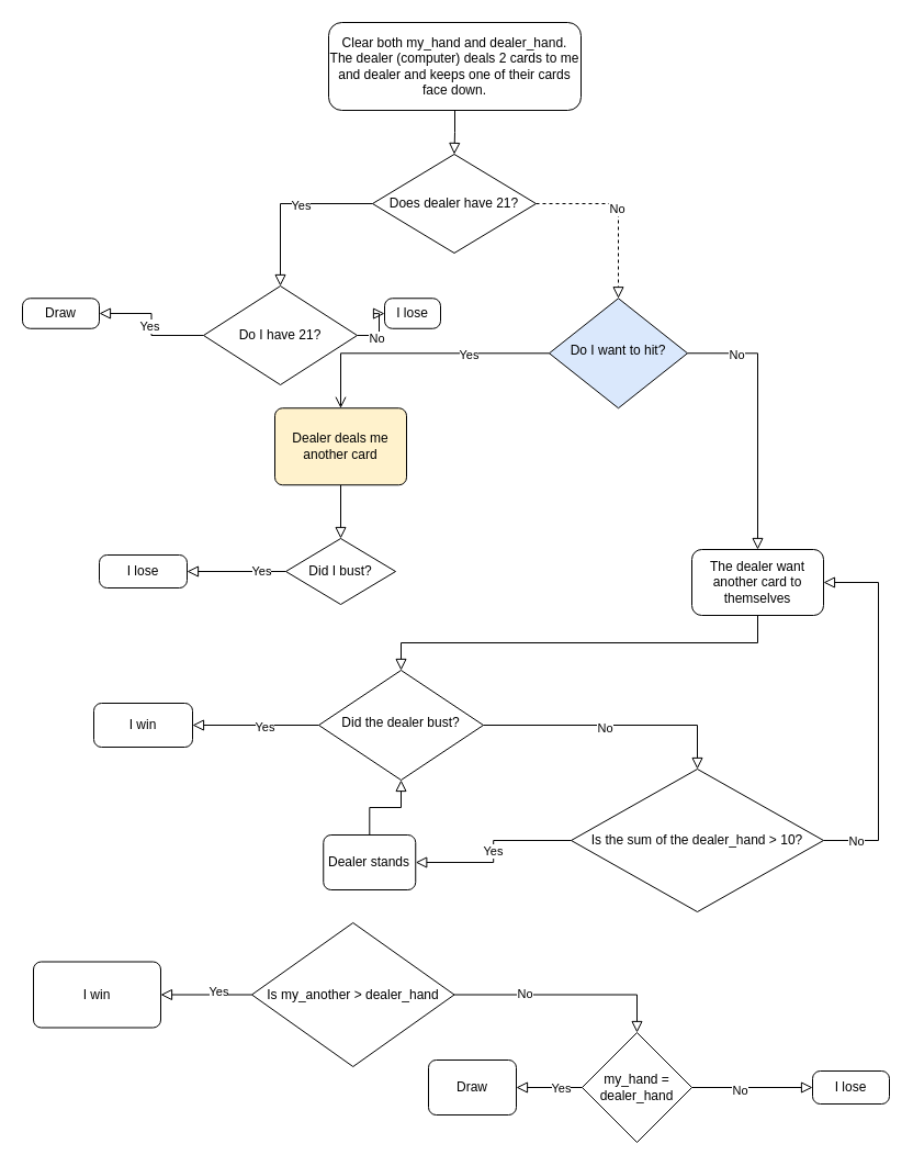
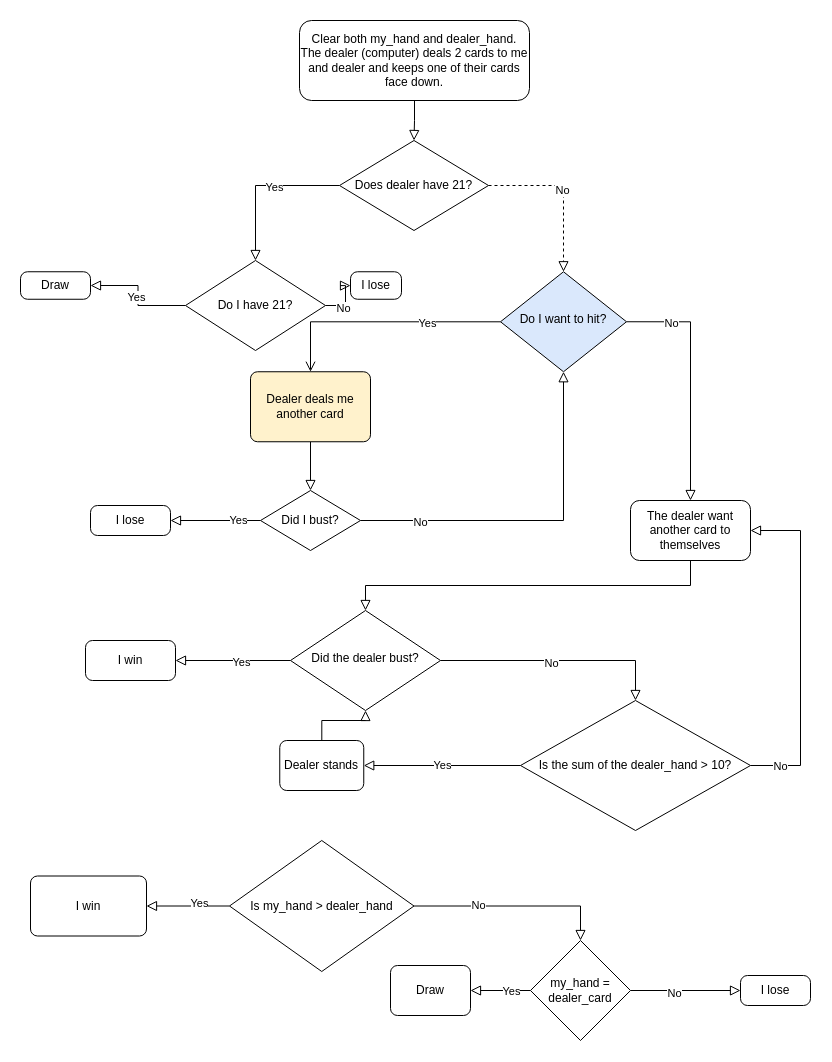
  <mxCell id="0" />
  <mxCell id="1" parent="0" />
  <mxCell id="2" style="edgeStyle=orthogonalEdgeStyle;rounded=0;orthogonalLoop=1;jettySize=auto;html=1;entryX=0.5;entryY=0;entryDx=0;entryDy=0;entryPerimeter=0;endArrow=block;endFill=0;endSize=8;" edge="1" parent="1" source="3" target="39"><mxGeometry relative="1" as="geometry" /></mxCell>
  <mxCell id="3" value="Clear both my_hand and dealer_hand. The dealer (computer) deals 2 cards to me and dealer and keeps one of their cards face down." style="rounded=1;whiteSpace=wrap;html=1;fontSize=12;glass=0;strokeWidth=1;shadow=0;" parent="1" vertex="1"><mxGeometry x="299" y="20" width="230" height="80" as="geometry" /></mxCell>
  <mxCell id="4" style="edgeStyle=orthogonalEdgeStyle;rounded=0;orthogonalLoop=1;jettySize=auto;html=1;exitX=0.5;exitY=1;exitDx=0;exitDy=0;entryX=0.5;entryY=0;entryDx=0;entryDy=0;endArrow=block;endFill=0;endSize=8;" edge="1" parent="1" source="5" target="10"><mxGeometry relative="1" as="geometry" /></mxCell>
  <mxCell id="5" value="The dealer want another card to themselves" style="rounded=1;whiteSpace=wrap;html=1;fontSize=12;glass=0;strokeWidth=1;shadow=0;" parent="1" vertex="1"><mxGeometry x="630" y="500" width="120" height="60" as="geometry" /></mxCell>
  <mxCell id="6" style="edgeStyle=orthogonalEdgeStyle;rounded=0;orthogonalLoop=1;jettySize=auto;html=1;endArrow=block;endFill=0;endSize=8;entryX=0.5;entryY=0;entryDx=0;entryDy=0;entryPerimeter=0;" edge="1" parent="1" source="10" target="15"><mxGeometry relative="1" as="geometry"><mxPoint x="730" y="370" as="targetPoint" /></mxGeometry></mxCell>
  <mxCell id="7" value="&lt;div&gt;No&lt;/div&gt;" style="edgeLabel;html=1;align=center;verticalAlign=middle;resizable=0;points=[];" vertex="1" connectable="0" parent="6"><mxGeometry x="-0.067" y="-2" relative="1" as="geometry"><mxPoint as="offset" /></mxGeometry></mxCell>
  <mxCell id="8" style="edgeStyle=orthogonalEdgeStyle;rounded=0;orthogonalLoop=1;jettySize=auto;html=1;entryX=1;entryY=0.5;entryDx=0;entryDy=0;endArrow=block;endFill=0;endSize=8;" edge="1" parent="1" source="10" target="55"><mxGeometry relative="1" as="geometry" /></mxCell>
  <mxCell id="9" value="Yes" style="edgeLabel;html=1;align=center;verticalAlign=middle;resizable=0;points=[];" vertex="1" connectable="0" parent="8"><mxGeometry x="-0.133" y="1" relative="1" as="geometry"><mxPoint as="offset" /></mxGeometry></mxCell>
  <mxCell id="10" value="Did the dealer bust?" style="rhombus;whiteSpace=wrap;html=1;shadow=0;fontFamily=Helvetica;fontSize=12;align=center;strokeWidth=1;spacing=6;spacingTop=-4;" parent="1" vertex="1"><mxGeometry x="290" y="610" width="150" height="100" as="geometry" /></mxCell>
  <mxCell id="11" value="I win" style="rounded=1;whiteSpace=wrap;html=1;absoluteArcSize=1;arcSize=14;strokeWidth=1;" vertex="1" parent="1"><mxGeometry x="30" y="875.5" width="116" height="60" as="geometry" /></mxCell>
  <mxCell id="12" value="&lt;div&gt;Yes&lt;/div&gt;" style="edgeStyle=orthogonalEdgeStyle;rounded=0;orthogonalLoop=1;jettySize=auto;html=1;endArrow=block;endFill=0;endSize=8;" edge="1" parent="1" source="15" target="17"><mxGeometry relative="1" as="geometry" /></mxCell>
  <mxCell id="13" style="edgeStyle=orthogonalEdgeStyle;rounded=0;orthogonalLoop=1;jettySize=auto;html=1;exitX=1;exitY=0.5;exitDx=0;exitDy=0;exitPerimeter=0;entryX=1;entryY=0.5;entryDx=0;entryDy=0;endArrow=block;endFill=0;endSize=8;" edge="1" parent="1" source="15" target="5"><mxGeometry relative="1" as="geometry"><Array as="points"><mxPoint x="800" y="765" /><mxPoint x="800" y="530" /></Array></mxGeometry></mxCell>
  <mxCell id="14" value="No" style="edgeLabel;html=1;align=center;verticalAlign=middle;resizable=0;points=[];" vertex="1" connectable="0" parent="13"><mxGeometry x="-0.829" relative="1" as="geometry"><mxPoint as="offset" /></mxGeometry></mxCell>
  <mxCell id="15" value="Is the sum of the dealer_hand &amp;gt; 10?" style="strokeWidth=1;html=1;shape=mxgraph.flowchart.decision;whiteSpace=wrap;" vertex="1" parent="1"><mxGeometry x="520" y="700" width="230" height="130" as="geometry" /></mxCell>
  <mxCell id="16" style="edgeStyle=orthogonalEdgeStyle;rounded=0;orthogonalLoop=1;jettySize=auto;html=1;endArrow=block;endFill=0;endSize=8;" edge="1" parent="1" source="17" target="10"><mxGeometry relative="1" as="geometry" /></mxCell>
- <mxCell id="17" value="Dealer stands" style="rounded=1;whiteSpace=wrap;html=1;absoluteArcSize=1;arcSize=14;strokeWidth=1;" vertex="1" parent="1"><mxGeometry x="294.25" y="760" width="84" height="50" as="geometry" /></mxCell>
+ <mxCell id="17" value="Dealer stands" style="rounded=1;whiteSpace=wrap;html=1;absoluteArcSize=1;arcSize=14;strokeWidth=1;" vertex="1" parent="1"><mxGeometry x="279.25" y="740" width="84" height="50" as="geometry" /></mxCell>
  <mxCell id="18" style="edgeStyle=orthogonalEdgeStyle;rounded=0;orthogonalLoop=1;jettySize=auto;html=1;endArrow=block;endFill=0;endSize=8;" edge="1" parent="1" source="22" target="11"><mxGeometry relative="1" as="geometry" /></mxCell>
  <mxCell id="19" value="Yes" style="edgeLabel;html=1;align=center;verticalAlign=middle;resizable=0;points=[];" vertex="1" connectable="0" parent="18"><mxGeometry x="-0.241" y="-3" relative="1" as="geometry"><mxPoint as="offset" /></mxGeometry></mxCell>
  <mxCell id="20" style="edgeStyle=orthogonalEdgeStyle;rounded=0;orthogonalLoop=1;jettySize=auto;html=1;entryX=0.5;entryY=0;entryDx=0;entryDy=0;entryPerimeter=0;endArrow=block;endFill=0;endSize=8;" edge="1" parent="1" source="22" target="27"><mxGeometry relative="1" as="geometry" /></mxCell>
  <mxCell id="21" value="No" style="edgeLabel;html=1;align=center;verticalAlign=middle;resizable=0;points=[];" vertex="1" connectable="0" parent="20"><mxGeometry x="-0.365" y="1" relative="1" as="geometry"><mxPoint as="offset" /></mxGeometry></mxCell>
- <mxCell id="22" value="Is my_another &amp;gt; dealer_hand" style="strokeWidth=1;html=1;shape=mxgraph.flowchart.decision;whiteSpace=wrap;" vertex="1" parent="1"><mxGeometry x="229" y="840" width="184.5" height="131" as="geometry" /></mxCell>
+ <mxCell id="22" value="Is my_hand &amp;gt; dealer_hand" style="strokeWidth=1;html=1;shape=mxgraph.flowchart.decision;whiteSpace=wrap;" vertex="1" parent="1"><mxGeometry x="229" y="840" width="184.5" height="131" as="geometry" /></mxCell>
  <mxCell id="23" style="edgeStyle=orthogonalEdgeStyle;rounded=0;orthogonalLoop=1;jettySize=auto;html=1;endArrow=block;endFill=0;endSize=8;" edge="1" parent="1" source="27" target="52"><mxGeometry relative="1" as="geometry" /></mxCell>
  <mxCell id="24" value="No" style="edgeLabel;html=1;align=center;verticalAlign=middle;resizable=0;points=[];" vertex="1" connectable="0" parent="23"><mxGeometry x="-0.212" y="-2" relative="1" as="geometry"><mxPoint as="offset" /></mxGeometry></mxCell>
  <mxCell id="25" style="edgeStyle=orthogonalEdgeStyle;rounded=0;orthogonalLoop=1;jettySize=auto;html=1;entryX=1;entryY=0.5;entryDx=0;entryDy=0;endArrow=block;endFill=0;endSize=8;" edge="1" parent="1" source="27" target="28"><mxGeometry relative="1" as="geometry" /></mxCell>
  <mxCell id="26" value="Yes" style="edgeLabel;html=1;align=center;verticalAlign=middle;resizable=0;points=[];" vertex="1" connectable="0" parent="25"><mxGeometry x="-0.325" relative="1" as="geometry"><mxPoint as="offset" /></mxGeometry></mxCell>
- <mxCell id="27" value="my_hand = dealer_hand" style="strokeWidth=1;html=1;shape=mxgraph.flowchart.decision;whiteSpace=wrap;" vertex="1" parent="1"><mxGeometry x="530" y="940" width="100" height="100" as="geometry" /></mxCell>
+ <mxCell id="27" value="my_hand = dealer_card" style="strokeWidth=1;html=1;shape=mxgraph.flowchart.decision;whiteSpace=wrap;" vertex="1" parent="1"><mxGeometry x="530" y="940" width="100" height="100" as="geometry" /></mxCell>
  <mxCell id="28" value="Draw" style="rounded=1;whiteSpace=wrap;html=1;absoluteArcSize=1;arcSize=14;strokeWidth=1;" vertex="1" parent="1"><mxGeometry x="390" y="965" width="80" height="50" as="geometry" /></mxCell>
  <mxCell id="29" style="edgeStyle=orthogonalEdgeStyle;rounded=0;orthogonalLoop=1;jettySize=auto;html=1;endArrow=block;endFill=0;endSize=8;" edge="1" parent="1" source="33" target="34"><mxGeometry relative="1" as="geometry" /></mxCell>
  <mxCell id="30" value="Yes" style="edgeLabel;html=1;align=center;verticalAlign=middle;resizable=0;points=[];" vertex="1" connectable="0" parent="29"><mxGeometry x="-0.486" y="-1" relative="1" as="geometry"><mxPoint as="offset" /></mxGeometry></mxCell>
+ <mxCell id="31" style="edgeStyle=orthogonalEdgeStyle;rounded=0;orthogonalLoop=1;jettySize=auto;html=1;entryX=0.5;entryY=1;entryDx=0;entryDy=0;endArrow=block;endFill=0;endSize=8;" edge="1" parent="1" source="33" target="49"><mxGeometry relative="1" as="geometry" /></mxCell>
+ <mxCell id="32" value="No" style="edgeLabel;html=1;align=center;verticalAlign=middle;resizable=0;points=[];" vertex="1" connectable="0" parent="31"><mxGeometry x="-0.665" y="-1" relative="1" as="geometry"><mxPoint as="offset" /></mxGeometry></mxCell>
  <mxCell id="33" value="Did I bust?" style="strokeWidth=1;html=1;shape=mxgraph.flowchart.decision;whiteSpace=wrap;" vertex="1" parent="1"><mxGeometry x="260" y="490" width="100" height="60" as="geometry" /></mxCell>
  <mxCell id="34" value="I lose" style="rounded=1;whiteSpace=wrap;html=1;absoluteArcSize=1;arcSize=14;strokeWidth=1;" vertex="1" parent="1"><mxGeometry x="90" y="505" width="80" height="30" as="geometry" /></mxCell>
  <mxCell id="35" style="edgeStyle=orthogonalEdgeStyle;rounded=0;orthogonalLoop=1;jettySize=auto;html=1;endArrow=block;endFill=0;endSize=8;" edge="1" parent="1" source="39" target="44"><mxGeometry relative="1" as="geometry" /></mxCell>
  <mxCell id="36" value="Yes" style="edgeLabel;html=1;align=center;verticalAlign=middle;resizable=0;points=[];" vertex="1" connectable="0" parent="35"><mxGeometry x="-0.171" y="1" relative="1" as="geometry"><mxPoint as="offset" /></mxGeometry></mxCell>
  <mxCell id="37" style="edgeStyle=orthogonalEdgeStyle;rounded=0;orthogonalLoop=1;jettySize=auto;html=1;entryX=0.5;entryY=0;entryDx=0;entryDy=0;endArrow=block;endFill=0;endSize=8;dashed=1;" edge="1" parent="1" source="39" target="49"><mxGeometry relative="1" as="geometry" /></mxCell>
  <mxCell id="38" value="No" style="edgeLabel;html=1;align=center;verticalAlign=middle;resizable=0;points=[];" vertex="1" connectable="0" parent="37"><mxGeometry x="-0.017" y="-2" relative="1" as="geometry"><mxPoint as="offset" /></mxGeometry></mxCell>
  <mxCell id="39" value="Does dealer have 21?" style="strokeWidth=1;html=1;shape=mxgraph.flowchart.decision;whiteSpace=wrap;" vertex="1" parent="1"><mxGeometry x="339" y="140" width="149" height="90" as="geometry" /></mxCell>
  <mxCell id="40" style="edgeStyle=orthogonalEdgeStyle;rounded=0;orthogonalLoop=1;jettySize=auto;html=1;entryX=1;entryY=0.5;entryDx=0;entryDy=0;endArrow=block;endFill=0;endSize=8;" edge="1" parent="1" source="44" target="51"><mxGeometry relative="1" as="geometry" /></mxCell>
  <mxCell id="41" value="Yes" style="edgeLabel;html=1;align=center;verticalAlign=middle;resizable=0;points=[];" vertex="1" connectable="0" parent="40"><mxGeometry x="-0.033" y="2" relative="1" as="geometry"><mxPoint as="offset" /></mxGeometry></mxCell>
  <mxCell id="42" style="edgeStyle=orthogonalEdgeStyle;rounded=0;orthogonalLoop=1;jettySize=auto;html=1;endArrow=block;endFill=0;endSize=8;" edge="1" parent="1" source="44" target="50"><mxGeometry relative="1" as="geometry" /></mxCell>
  <mxCell id="43" value="No" style="edgeLabel;html=1;align=center;verticalAlign=middle;resizable=0;points=[];" vertex="1" connectable="0" parent="42"><mxGeometry x="-0.263" y="-2" relative="1" as="geometry"><mxPoint as="offset" /></mxGeometry></mxCell>
  <mxCell id="44" value="Do I have 21?" style="strokeWidth=1;html=1;shape=mxgraph.flowchart.decision;whiteSpace=wrap;" vertex="1" parent="1"><mxGeometry x="185" y="260" width="140" height="90" as="geometry" /></mxCell>
  <mxCell id="45" style="edgeStyle=orthogonalEdgeStyle;rounded=0;orthogonalLoop=1;jettySize=auto;html=1;endArrow=open;endFill=0;endSize=8;entryX=0.5;entryY=0;entryDx=0;entryDy=0;" edge="1" parent="1" source="49" target="54"><mxGeometry relative="1" as="geometry" /></mxCell>
  <mxCell id="46" value="Yes" style="edgeLabel;html=1;align=center;verticalAlign=middle;resizable=0;points=[];" vertex="1" connectable="0" parent="45"><mxGeometry x="-0.386" y="1" relative="1" as="geometry"><mxPoint as="offset" /></mxGeometry></mxCell>
  <mxCell id="47" style="edgeStyle=orthogonalEdgeStyle;rounded=0;orthogonalLoop=1;jettySize=auto;html=1;exitX=1;exitY=0.5;exitDx=0;exitDy=0;endArrow=block;endFill=0;endSize=8;" edge="1" parent="1" source="49" target="5"><mxGeometry relative="1" as="geometry" /></mxCell>
  <mxCell id="48" value="No" style="edgeLabel;html=1;align=center;verticalAlign=middle;resizable=0;points=[];" vertex="1" connectable="0" parent="47"><mxGeometry x="-0.629" y="-1" relative="1" as="geometry"><mxPoint as="offset" /></mxGeometry></mxCell>
  <mxCell id="49" value="Do I want to hit?" style="rhombus;whiteSpace=wrap;html=1;shadow=0;fontFamily=Helvetica;fontSize=12;align=center;strokeWidth=1;spacing=6;spacingTop=-4;fillColor=#dae8fc;" parent="1" vertex="1"><mxGeometry x="500" y="271.25" width="126" height="100" as="geometry" /></mxCell>
  <mxCell id="50" value="I lose" style="rounded=1;whiteSpace=wrap;html=1;absoluteArcSize=1;arcSize=14;strokeWidth=1;" vertex="1" parent="1"><mxGeometry x="350" y="271.25" width="51" height="27.5" as="geometry" /></mxCell>
  <mxCell id="51" value="Draw" style="rounded=1;whiteSpace=wrap;html=1;absoluteArcSize=1;arcSize=14;strokeWidth=1;" vertex="1" parent="1"><mxGeometry x="20" y="271.25" width="70" height="27.5" as="geometry" /></mxCell>
  <mxCell id="52" value="I lose" style="rounded=1;whiteSpace=wrap;html=1;absoluteArcSize=1;arcSize=14;strokeWidth=1;" vertex="1" parent="1"><mxGeometry x="740" y="975" width="70" height="30" as="geometry" /></mxCell>
  <mxCell id="53" style="edgeStyle=orthogonalEdgeStyle;rounded=0;orthogonalLoop=1;jettySize=auto;html=1;endArrow=block;endFill=0;endSize=8;" edge="1" parent="1" source="54" target="33"><mxGeometry relative="1" as="geometry" /></mxCell>
  <mxCell id="54" value="Dealer deals me another card" style="rounded=1;whiteSpace=wrap;html=1;absoluteArcSize=1;arcSize=14;strokeWidth=1;fillColor=#fff2cc;" vertex="1" parent="1"><mxGeometry x="250" y="371.25" width="120" height="70" as="geometry" /></mxCell>
  <mxCell id="55" value="I win" style="rounded=1;whiteSpace=wrap;html=1;absoluteArcSize=1;arcSize=14;strokeWidth=1;" vertex="1" parent="1"><mxGeometry x="85" y="640" width="90" height="40" as="geometry" /></mxCell>
